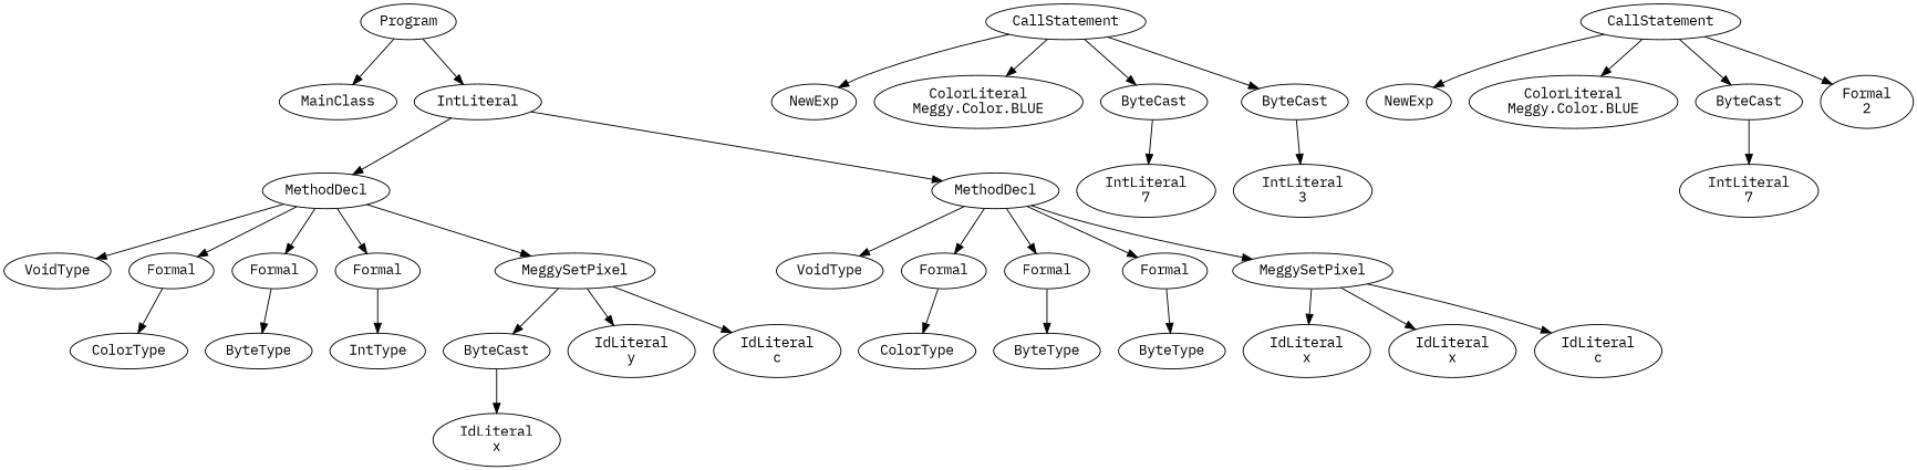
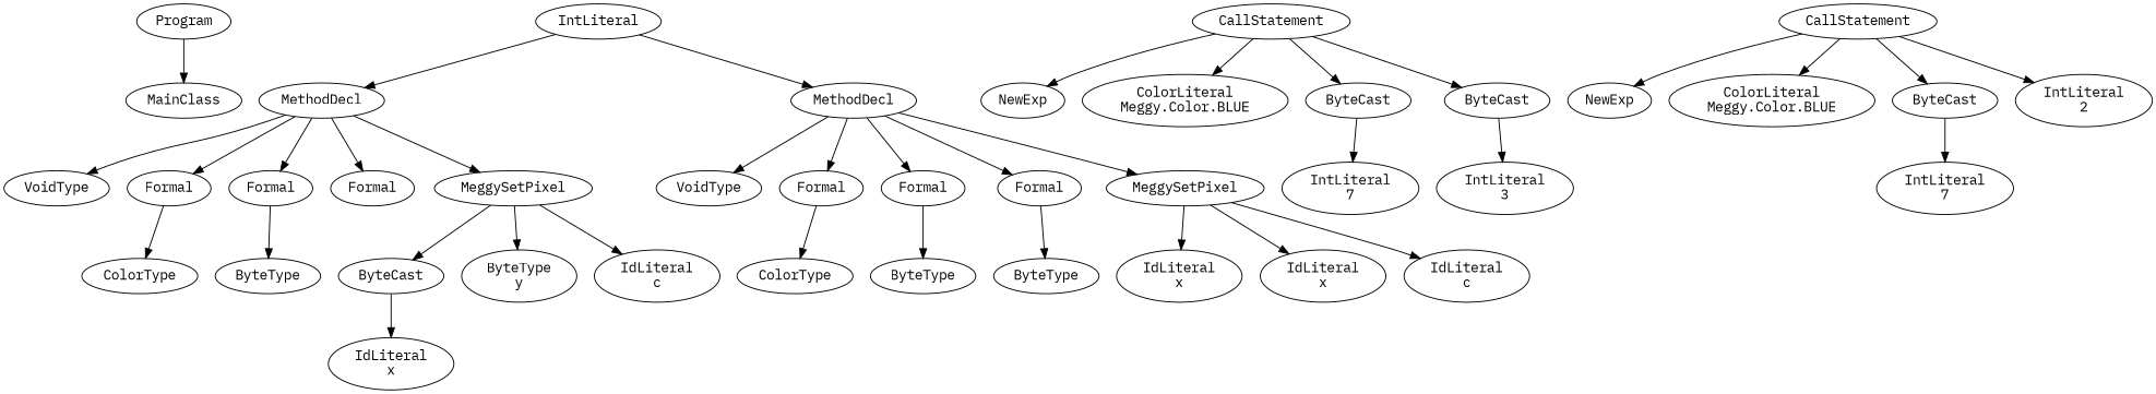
  digraph {
    fontname="IBM Plex Mono"
    node [fontname="IBM Plex Mono"]
    edge [fontname="IBM Plex Mono"]
    n1 [label=Program]
    n2 [label=MainClass]
    n3 [label=IntLiteral]
    n4 [label=MethodDecl]
    n5 [label=MethodDecl]
    n6 [label=CallStatement]
    n7 [label=NewExp]
    n8 [label="ColorLiteral\nMeggy.Color.BLUE"]
    n9 [label=ByteCast]
    n10 [label=ByteCast]
    n11 [label=CallStatement]
    n12 [label=NewExp]
    n13 [label="ColorLiteral\nMeggy.Color.BLUE"]
    n14 [label=ByteCast]
-   n15 [label="Formal\n2"]
+   n15 [label="IntLiteral\n2"]
    n16 [label="IntLiteral\n7"]
    n17 [label="IntLiteral\n3"]
    n18 [label="IntLiteral\n7"]
    n19 [label=VoidType]
    n20 [label=Formal]
    n21 [label=Formal]
    n22 [label=Formal]
    n23 [label=MeggySetPixel]
    n24 [label=VoidType]
    n25 [label=Formal]
    n26 [label=Formal]
    n27 [label=Formal]
    n28 [label=MeggySetPixel]
    n29 [label=ColorType]
    n30 [label=ByteType]
-   n31 [label=IntType]
    n32 [label=ByteCast]
-   n33 [label="IdLiteral\ny"]
+   n33 [label="ByteType\ny"]
    n34 [label="IdLiteral\nc"]
    n35 [label="IdLiteral\nx"]
    n36 [label=ColorType]
    n37 [label=ByteType]
    n38 [label=ByteType]
    n39 [label="IdLiteral\nx"]
    n40 [label="IdLiteral\nx"]
    n41 [label="IdLiteral\nc"]
    n1 -> n2
-   n1 -> n3
    n3 -> n4
    n3 -> n5
    n4 -> n19
    n4 -> n20
    n4 -> n21
    n4 -> n22
    n4 -> n23
    n5 -> n24
    n5 -> n25
    n5 -> n26
    n5 -> n27
    n5 -> n28
    n6 -> n7
    n6 -> n8
    n6 -> n9
    n6 -> n10
    n9 -> n16
    n10 -> n17
    n11 -> n12
    n11 -> n13
    n11 -> n14
    n11 -> n15
    n14 -> n18
    n20 -> n29
    n21 -> n30
-   n22 -> n31
    n23 -> n32
    n23 -> n33
    n23 -> n34
    n25 -> n36
    n26 -> n37
    n27 -> n38
    n28 -> n39
    n28 -> n40
    n28 -> n41
    n32 -> n35
  }
